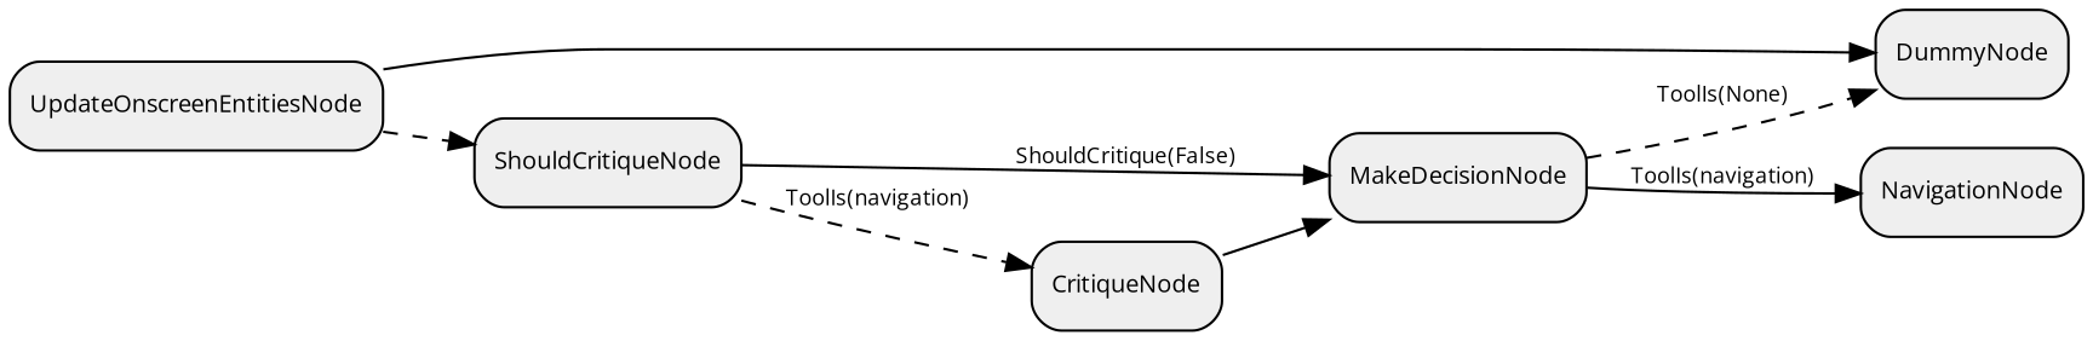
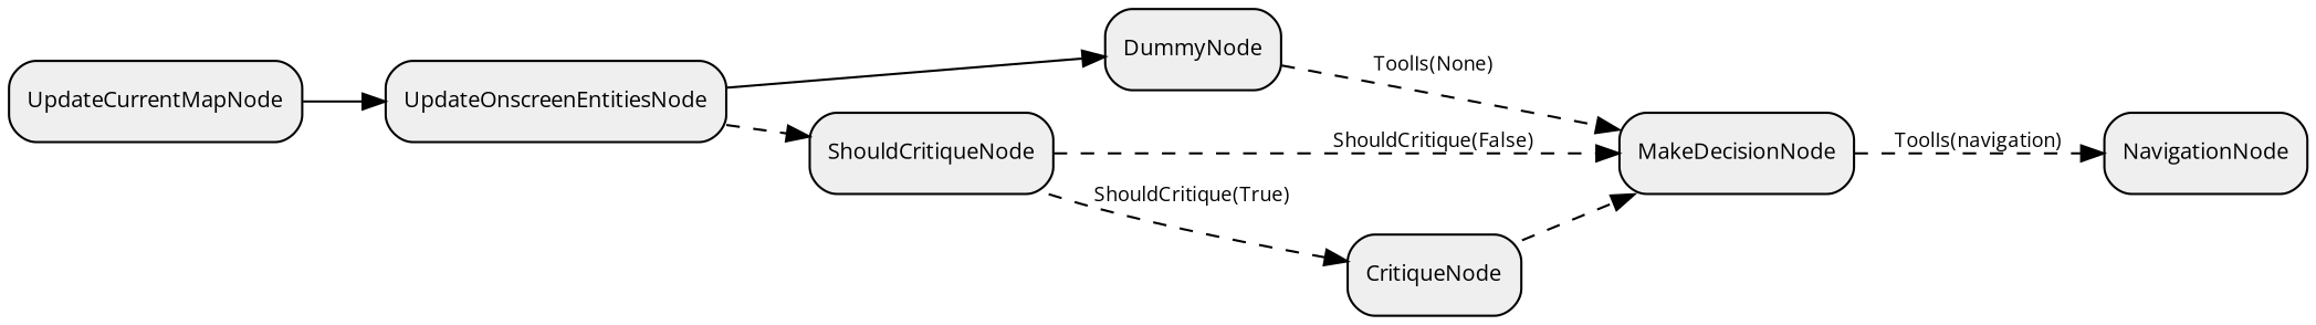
  digraph {
    compound=true
    fontname="Open Sans"
    rankdir=LR
    node [fillcolor="#EFEFEF" fontname="Open Sans" fontsize=10 shape=box style="rounded,filled"]
    edge [fontname="Open Sans" fontsize=9 style=dashed]
    n1 [label=DummyNode]
    n2 [label=NavigationNode]
    n3 [label=MakeDecisionNode]
    n4 [label=ShouldCritiqueNode]
    n5 [label=CritiqueNode]
    n6 [label=UpdateOnscreenEntitiesNode]
-   n3 -> n1 [label="ToolIs(None)"]
-   n3 -> n2 [label="ToolIs(navigation)" style=solid]
-   n4 -> n3 [label="ShouldCritique(False)" style=solid]
-   n4 -> n5 [label="ToolIs(navigation)"]
-   n5 -> n3 [style=solid]
+   n7 [label=UpdateCurrentMapNode]
+   n1 -> n3 [label="ToolIs(None)"]
+   n3 -> n2 [label="ToolIs(navigation)"]
+   n4 -> n3 [label="ShouldCritique(False)"]
+   n4 -> n5 [label="ShouldCritique(True)"]
+   n5 -> n3
    n6 -> n1 [style=solid]
    n6 -> n4
+   n7 -> n6 [style=solid]
  }
